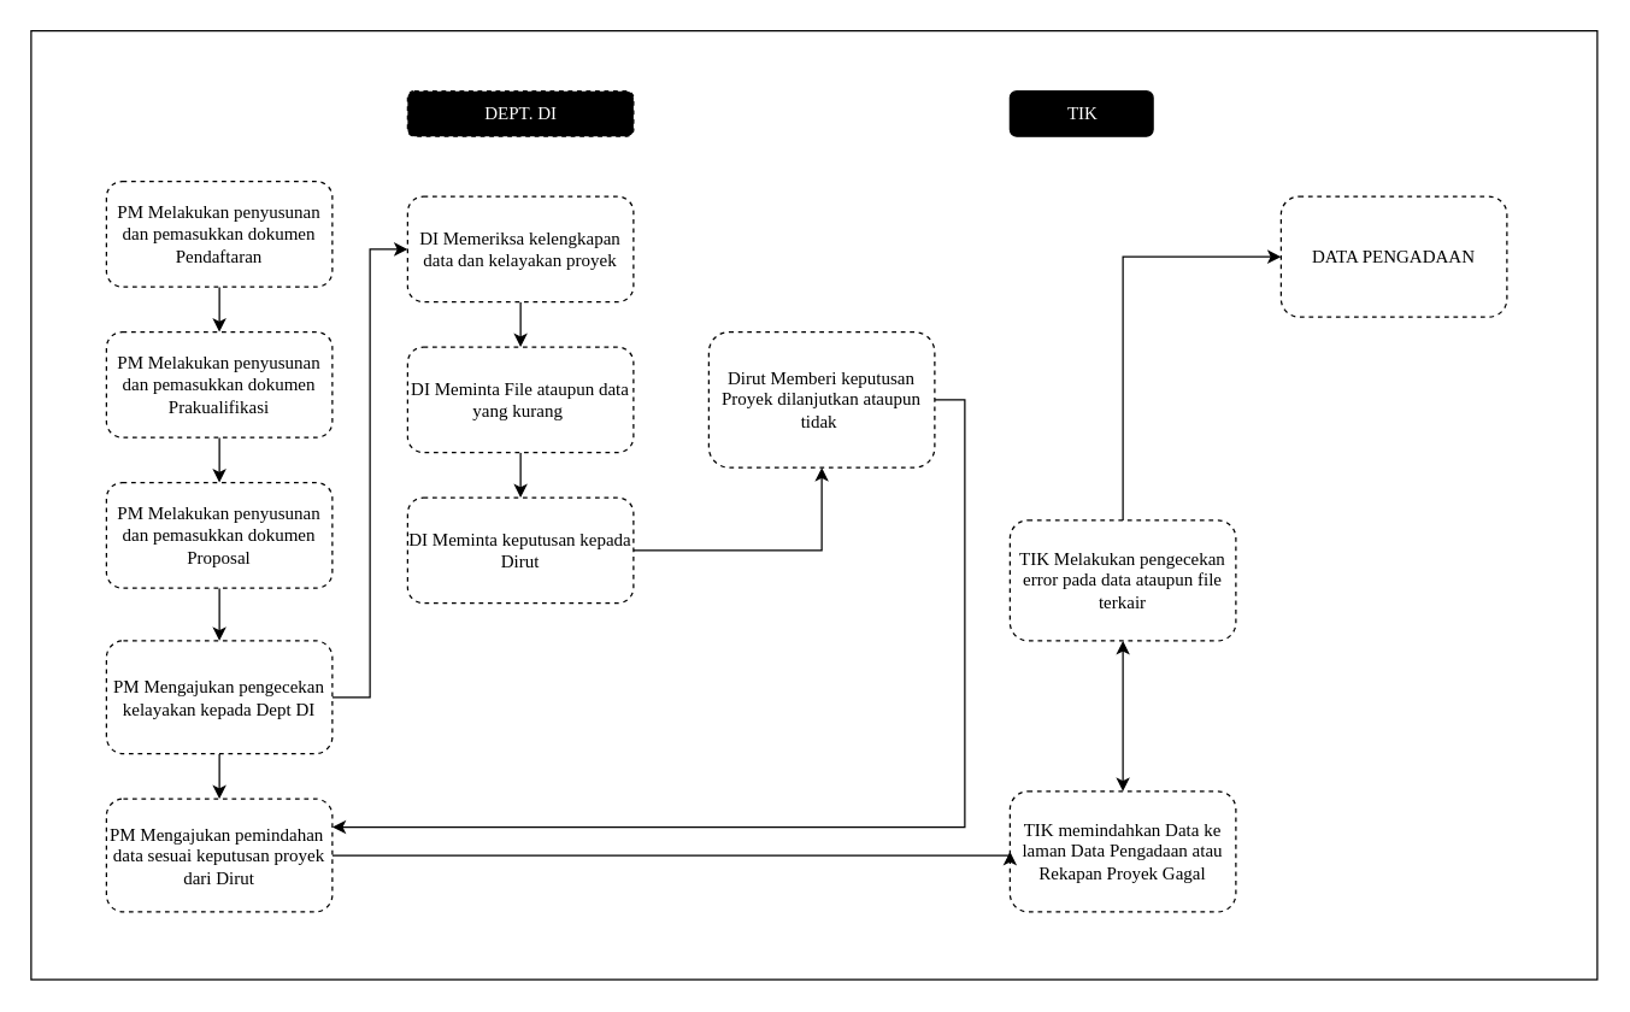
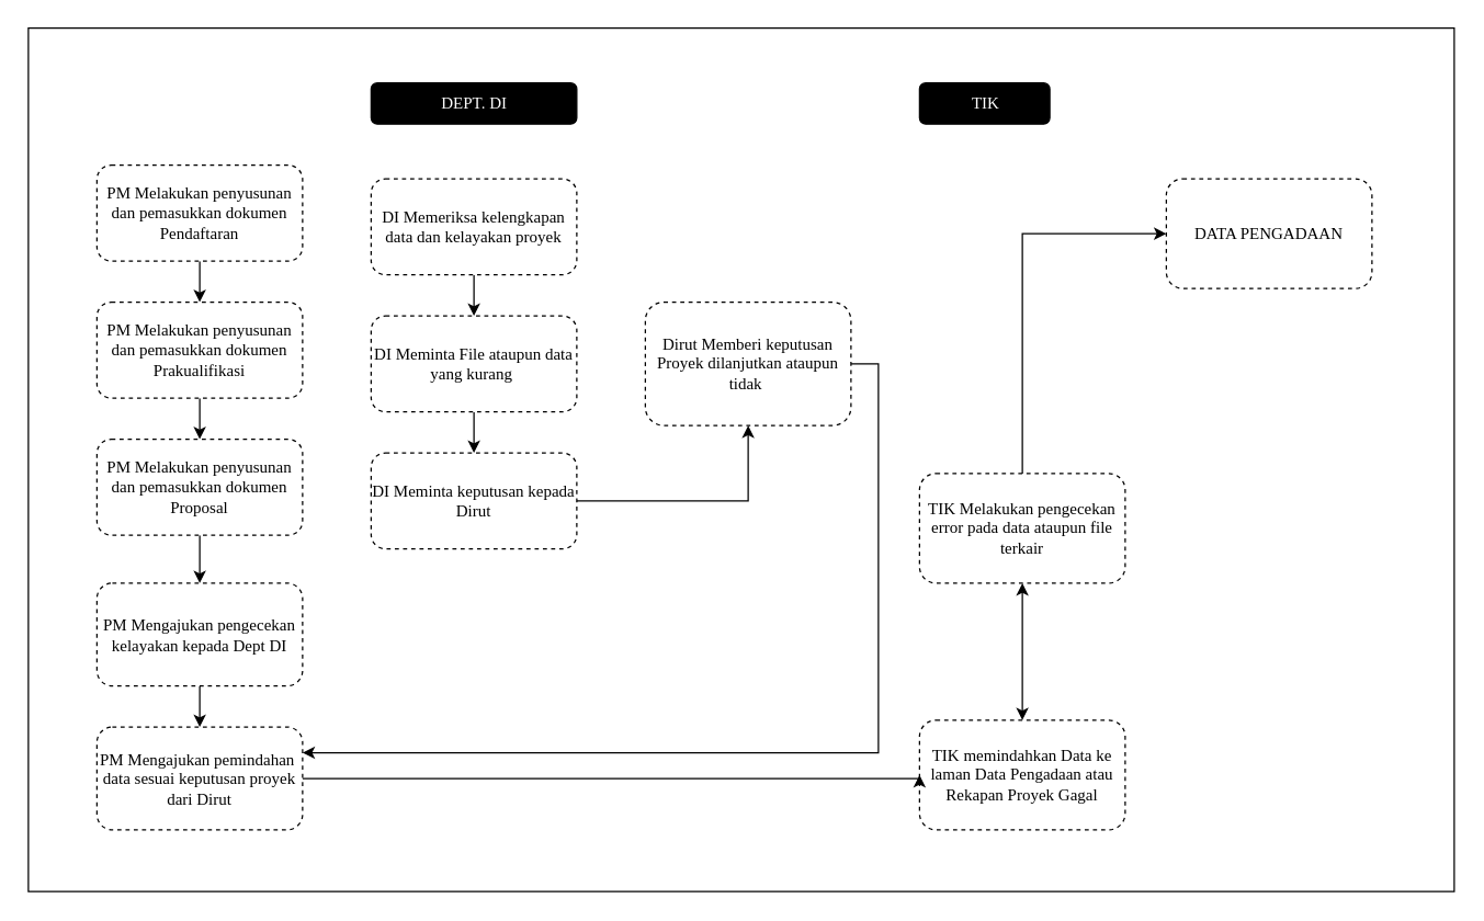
  <mxCell id="0" />
  <mxCell id="1" parent="0" />
- <mxCell id="2" value="DEPT. DI" style="rounded=1;html=1;fillColor=#000000;fontColor=#ffffff;fontFamily=Verdana;dashed=1;" vertex="1" parent="1"><mxGeometry x="270" y="60" width="150" height="30" as="geometry" /></mxCell>
+ <mxCell id="2" value="DEPT. DI" style="rounded=1;html=1;fillColor=#000000;fontColor=#ffffff;fontFamily=Verdana;" vertex="1" parent="1"><mxGeometry x="270" y="60" width="150" height="30" as="geometry" /></mxCell>
  <mxCell id="3" value="TIK" style="rounded=1;html=1;fillColor=#000000;fontColor=#ffffff;fontFamily=Verdana;" vertex="1" parent="1"><mxGeometry x="670" y="60" width="95" height="30" as="geometry" /></mxCell>
  <mxCell id="4" value="" style="edgeStyle=orthogonalEdgeStyle;rounded=0;orthogonalLoop=1;jettySize=auto;html=1;" edge="1" parent="1" source="5" target="21"><mxGeometry relative="1" as="geometry" /></mxCell>
  <mxCell id="5" value="PM Melakukan penyusunan dan pemasukkan dokumen Pendaftaran" style="rounded=1;whiteSpace=wrap;html=1;fontFamily=Verdana;dashed=1;" vertex="1" parent="1"><mxGeometry x="70" y="120" width="150" height="70" as="geometry" /></mxCell>
  <mxCell id="6" style="edgeStyle=orthogonalEdgeStyle;rounded=0;orthogonalLoop=1;jettySize=auto;html=1;exitX=0.5;exitY=1;exitDx=0;exitDy=0;" edge="1" parent="1"><mxGeometry relative="1" as="geometry"><mxPoint x="590" y="180" as="sourcePoint" /><mxPoint x="590" y="180" as="targetPoint" /></mxGeometry></mxCell>
  <mxCell id="7" style="edgeStyle=orthogonalEdgeStyle;rounded=0;orthogonalLoop=1;jettySize=auto;html=1;exitX=1;exitY=0.5;exitDx=0;exitDy=0;entryX=1;entryY=0.25;entryDx=0;entryDy=0;" edge="1" parent="1" source="8" target="28"><mxGeometry relative="1" as="geometry" /></mxCell>
  <mxCell id="8" value="&lt;font face=&quot;Verdana&quot;&gt;Dirut Memberi keputusan Proyek dilanjutkan ataupun tidak&amp;nbsp;&lt;/font&gt;" style="rounded=1;whiteSpace=wrap;html=1;dashed=1;" vertex="1" parent="1"><mxGeometry x="470" y="220" width="150" height="90" as="geometry" /></mxCell>
  <mxCell id="9" value="" style="edgeStyle=orthogonalEdgeStyle;rounded=0;orthogonalLoop=1;jettySize=auto;html=1;" edge="1" parent="1" source="10" target="12"><mxGeometry relative="1" as="geometry" /></mxCell>
  <mxCell id="10" value="&lt;font face=&quot;Verdana&quot;&gt;DI Memeriksa kelengkapan data dan kelayakan proyek&lt;/font&gt;" style="rounded=1;whiteSpace=wrap;html=1;dashed=1;" vertex="1" parent="1"><mxGeometry x="270" y="130" width="150" height="70" as="geometry" /></mxCell>
  <mxCell id="11" value="" style="edgeStyle=orthogonalEdgeStyle;rounded=0;orthogonalLoop=1;jettySize=auto;html=1;" edge="1" parent="1" source="12" target="16"><mxGeometry relative="1" as="geometry" /></mxCell>
  <mxCell id="12" value="&lt;font face=&quot;Verdana&quot;&gt;DI Meminta File ataupun data yang kurang&amp;nbsp;&lt;/font&gt;" style="rounded=1;whiteSpace=wrap;html=1;dashed=1;" vertex="1" parent="1"><mxGeometry x="270" y="230" width="150" height="70" as="geometry" /></mxCell>
  <mxCell id="13" value="&lt;font face=&quot;Verdana&quot;&gt;TIK memindahkan Data ke laman Data Pengadaan atau Rekapan Proyek Gagal&lt;/font&gt;" style="rounded=1;whiteSpace=wrap;html=1;dashed=1;" vertex="1" parent="1"><mxGeometry x="670" y="525" width="150" height="80" as="geometry" /></mxCell>
  <mxCell id="14" value="&lt;font face=&quot;Verdana&quot;&gt;DATA PENGADAAN&lt;/font&gt;" style="rounded=1;whiteSpace=wrap;html=1;dashed=1;" vertex="1" parent="1"><mxGeometry x="850" y="130" width="150" height="80" as="geometry" /></mxCell>
  <mxCell id="15" style="edgeStyle=orthogonalEdgeStyle;rounded=0;orthogonalLoop=1;jettySize=auto;html=1;exitX=1;exitY=0.5;exitDx=0;exitDy=0;entryX=0.5;entryY=1;entryDx=0;entryDy=0;" edge="1" parent="1" source="16" target="8"><mxGeometry relative="1" as="geometry" /></mxCell>
  <mxCell id="16" value="&lt;font face=&quot;Verdana&quot;&gt;DI Meminta keputusan kepada Dirut&lt;/font&gt;" style="rounded=1;whiteSpace=wrap;html=1;dashed=1;" vertex="1" parent="1"><mxGeometry x="270" y="330" width="150" height="70" as="geometry" /></mxCell>
  <mxCell id="17" style="edgeStyle=orthogonalEdgeStyle;rounded=0;orthogonalLoop=1;jettySize=auto;html=1;exitX=0.5;exitY=0;exitDx=0;exitDy=0;entryX=0;entryY=0.5;entryDx=0;entryDy=0;" edge="1" parent="1" source="18" target="14"><mxGeometry relative="1" as="geometry" /></mxCell>
  <mxCell id="18" value="&lt;font face=&quot;Verdana&quot;&gt;TIK Melakukan pengecekan error pada data ataupun file terkair&lt;/font&gt;" style="rounded=1;whiteSpace=wrap;html=1;dashed=1;" vertex="1" parent="1"><mxGeometry x="670" y="345" width="150" height="80" as="geometry" /></mxCell>
  <mxCell id="19" value="" style="endArrow=classic;startArrow=classic;html=1;rounded=0;exitX=0.5;exitY=0;exitDx=0;exitDy=0;entryX=0.5;entryY=1;entryDx=0;entryDy=0;" edge="1" parent="1" source="13" target="18"><mxGeometry width="50" height="50" relative="1" as="geometry"><mxPoint x="350" y="420" as="sourcePoint" /><mxPoint x="400" y="370" as="targetPoint" /></mxGeometry></mxCell>
  <mxCell id="20" value="" style="edgeStyle=orthogonalEdgeStyle;rounded=0;orthogonalLoop=1;jettySize=auto;html=1;" edge="1" parent="1" source="21" target="23"><mxGeometry relative="1" as="geometry" /></mxCell>
  <mxCell id="21" value="PM Melakukan penyusunan dan pemasukkan dokumen Prakualifikasi" style="rounded=1;whiteSpace=wrap;html=1;fontFamily=Verdana;dashed=1;" vertex="1" parent="1"><mxGeometry x="70" y="220" width="150" height="70" as="geometry" /></mxCell>
  <mxCell id="22" value="" style="edgeStyle=orthogonalEdgeStyle;rounded=0;orthogonalLoop=1;jettySize=auto;html=1;" edge="1" parent="1" source="23" target="26"><mxGeometry relative="1" as="geometry" /></mxCell>
  <mxCell id="23" value="PM Melakukan penyusunan dan pemasukkan dokumen Proposal" style="rounded=1;whiteSpace=wrap;html=1;fontFamily=Verdana;dashed=1;" vertex="1" parent="1"><mxGeometry x="70" y="320" width="150" height="70" as="geometry" /></mxCell>
- <mxCell id="24" style="edgeStyle=orthogonalEdgeStyle;rounded=0;orthogonalLoop=1;jettySize=auto;html=1;entryX=0;entryY=0.5;entryDx=0;entryDy=0;" edge="1" parent="1" source="26" target="10"><mxGeometry relative="1" as="geometry"><Array as="points"><mxPoint x="245" y="462" /><mxPoint x="245" y="165" /></Array></mxGeometry></mxCell>
  <mxCell id="25" style="edgeStyle=orthogonalEdgeStyle;rounded=0;orthogonalLoop=1;jettySize=auto;html=1;exitX=0.5;exitY=1;exitDx=0;exitDy=0;entryX=0.5;entryY=0;entryDx=0;entryDy=0;" edge="1" parent="1" source="26" target="28"><mxGeometry relative="1" as="geometry" /></mxCell>
  <mxCell id="26" value="PM Mengajukan pengecekan kelayakan kepada Dept DI" style="rounded=1;whiteSpace=wrap;html=1;fontFamily=Verdana;dashed=1;" vertex="1" parent="1"><mxGeometry x="70" y="425" width="150" height="75" as="geometry" /></mxCell>
  <mxCell id="27" style="edgeStyle=orthogonalEdgeStyle;rounded=0;orthogonalLoop=1;jettySize=auto;html=1;exitX=1;exitY=0.5;exitDx=0;exitDy=0;entryX=0;entryY=0.5;entryDx=0;entryDy=0;" edge="1" parent="1" source="28" target="13"><mxGeometry relative="1" as="geometry"><Array as="points"><mxPoint x="670" y="568" /></Array></mxGeometry></mxCell>
  <mxCell id="28" value="PM Mengajukan pemindahan&amp;nbsp;&lt;div&gt;data sesuai keputusan proyek dari Dirut&lt;/div&gt;" style="rounded=1;whiteSpace=wrap;html=1;fontFamily=Verdana;dashed=1;" vertex="1" parent="1"><mxGeometry x="70" y="530" width="150" height="75" as="geometry" /></mxCell>
  <mxCell id="29" value="" style="rounded=0;whiteSpace=wrap;html=1;fillColor=none;" vertex="1" parent="1"><mxGeometry x="20" y="20" width="1040" height="630" as="geometry" /></mxCell>
